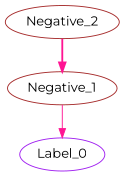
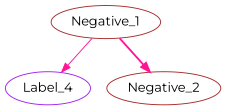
  digraph {
    fontname=Montserrat
    node [color=brown fontname=Montserrat shape=ellipse]
    edge [color=deeppink fontname=Montserrat]
-   Label_0 [color=purple]
+   Label_0 [color=purple label=Label_4]
    Negative_1
    Negative_2
    Negative_1 -> Label_0 [style=solid]
-   Negative_2 -> Negative_1 [style=bold]
+   Negative_1 -> Negative_2 [style=bold]
  }
